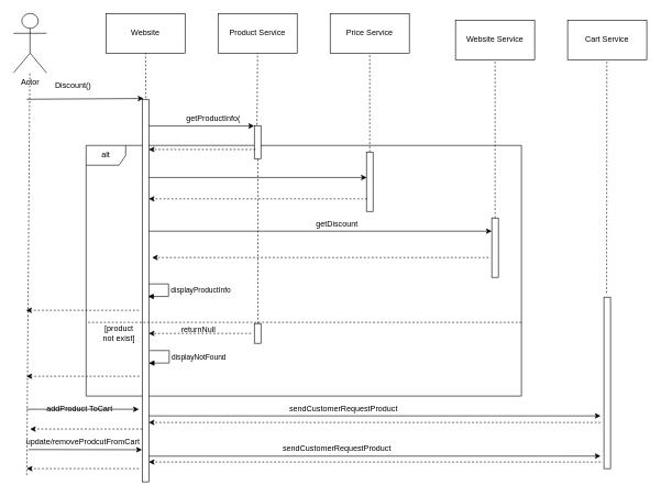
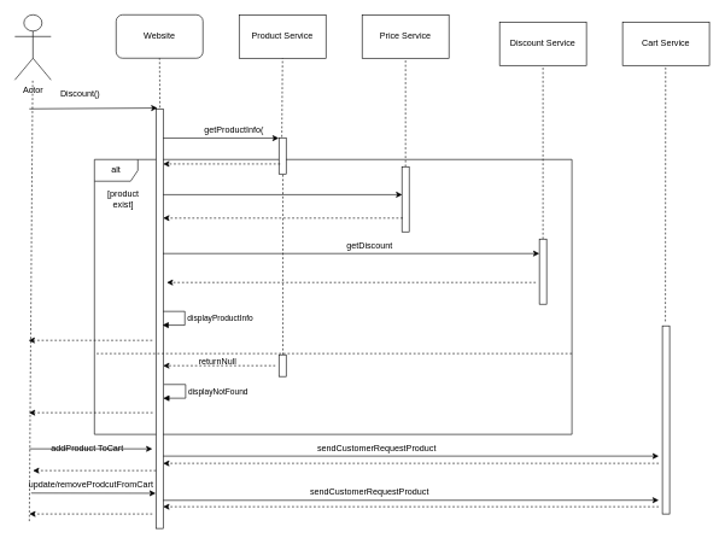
  <mxCell id="0" />
  <mxCell id="1" parent="0" />
  <mxCell id="2" value="alt" style="shape=umlFrame;whiteSpace=wrap;html=1;" vertex="1" parent="1"><mxGeometry x="130" y="220" width="660" height="380" as="geometry" /></mxCell>
  <mxCell id="3" value="Actor" style="shape=umlActor;verticalLabelPosition=bottom;verticalAlign=top;html=1;outlineConnect=0;" parent="1" vertex="1"><mxGeometry x="20" y="20" width="50" height="90" as="geometry" /></mxCell>
  <mxCell id="4" value="" style="endArrow=none;dashed=1;html=1;rounded=0;" parent="1" target="3" edge="1"><mxGeometry width="50" height="50" relative="1" as="geometry"><mxPoint x="40" y="720" as="sourcePoint" /><mxPoint x="80" y="190" as="targetPoint" /></mxGeometry></mxCell>
- <mxCell id="5" value="Website" style="rounded=0;whiteSpace=wrap;html=1;" parent="1" vertex="1"><mxGeometry x="160" y="20" width="120" height="60" as="geometry" /></mxCell>
+ <mxCell id="5" value="Website" style="whiteSpace=wrap;html=1;rounded=1;" parent="1" vertex="1"><mxGeometry x="160" y="20" width="120" height="60" as="geometry" /></mxCell>
  <mxCell id="6" value="Product Service" style="rounded=0;whiteSpace=wrap;html=1;" parent="1" vertex="1"><mxGeometry x="330" y="20" width="120" height="60" as="geometry" /></mxCell>
  <mxCell id="7" value="" style="endArrow=none;dashed=1;html=1;rounded=0;entryX=0.5;entryY=1;entryDx=0;entryDy=0;exitX=0.556;exitY=-0.003;exitDx=0;exitDy=0;exitPerimeter=0;" parent="1" source="13" target="5" edge="1"><mxGeometry width="50" height="50" relative="1" as="geometry"><mxPoint x="220" y="150" as="sourcePoint" /><mxPoint x="240" y="230" as="targetPoint" /></mxGeometry></mxCell>
  <mxCell id="8" value="" style="endArrow=none;dashed=1;html=1;rounded=0;entryX=0.5;entryY=1;entryDx=0;entryDy=0;exitX=0.4;exitY=-0.022;exitDx=0;exitDy=0;exitPerimeter=0;" parent="1" source="15" target="6" edge="1"><mxGeometry width="50" height="50" relative="1" as="geometry"><mxPoint x="460" y="190" as="sourcePoint" /><mxPoint x="440" y="110" as="targetPoint" /></mxGeometry></mxCell>
  <mxCell id="9" value="Price Service" style="rounded=0;whiteSpace=wrap;html=1;" parent="1" vertex="1"><mxGeometry x="500" y="20" width="120" height="60" as="geometry" /></mxCell>
  <mxCell id="10" value="" style="endArrow=none;dashed=1;html=1;rounded=0;entryX=0.5;entryY=1;entryDx=0;entryDy=0;" parent="1" source="19" target="9" edge="1"><mxGeometry width="50" height="50" relative="1" as="geometry"><mxPoint x="700" y="210" as="sourcePoint" /><mxPoint x="699" y="100" as="targetPoint" /></mxGeometry></mxCell>
  <mxCell id="11" value="" style="endArrow=classic;html=1;rounded=0;entryX=0.2;entryY=-0.002;entryDx=0;entryDy=0;entryPerimeter=0;" parent="1" target="13" edge="1"><mxGeometry width="50" height="50" relative="1" as="geometry"><mxPoint x="40" y="150" as="sourcePoint" /><mxPoint x="220" y="150" as="targetPoint" /></mxGeometry></mxCell>
  <mxCell id="12" value="Discount()" style="text;html=1;align=center;verticalAlign=middle;resizable=0;points=[];autosize=1;strokeColor=none;fillColor=none;" parent="1" vertex="1"><mxGeometry x="65" y="120" width="90" height="20" as="geometry" /></mxCell>
  <mxCell id="13" value="" style="html=1;points=[];perimeter=orthogonalPerimeter;" parent="1" vertex="1"><mxGeometry x="215" y="150" width="10" height="580" as="geometry" /></mxCell>
  <mxCell id="14" value="" style="endArrow=classic;html=1;rounded=0;entryX=-0.031;entryY=0.01;entryDx=0;entryDy=0;entryPerimeter=0;" parent="1" source="13" target="15" edge="1"><mxGeometry width="50" height="50" relative="1" as="geometry"><mxPoint x="270" y="210" as="sourcePoint" /><mxPoint x="440" y="192" as="targetPoint" /></mxGeometry></mxCell>
  <mxCell id="15" value="" style="html=1;points=[];perimeter=orthogonalPerimeter;" parent="1" vertex="1"><mxGeometry x="385" y="190" width="10" height="50" as="geometry" /></mxCell>
  <mxCell id="16" value="getProductInfo(&lt;span style=&quot;white-space: pre&quot;&gt;&#09;&lt;/span&gt;" style="text;html=1;align=center;verticalAlign=middle;resizable=0;points=[];autosize=1;strokeColor=none;fillColor=none;" parent="1" vertex="1"><mxGeometry x="275" y="170" width="120" height="20" as="geometry" /></mxCell>
- <mxCell id="17" value="Website Service" style="rounded=0;whiteSpace=wrap;html=1;" parent="1" vertex="1"><mxGeometry x="690" y="30" width="120" height="60" as="geometry" /></mxCell>
+ <mxCell id="17" value="Discount Service" style="rounded=0;whiteSpace=wrap;html=1;" parent="1" vertex="1"><mxGeometry x="690" y="30" width="120" height="60" as="geometry" /></mxCell>
  <mxCell id="18" value="" style="endArrow=none;dashed=1;html=1;rounded=0;entryX=0.5;entryY=1;entryDx=0;entryDy=0;" parent="1" target="17" edge="1"><mxGeometry width="50" height="50" relative="1" as="geometry"><mxPoint x="750" y="330" as="sourcePoint" /><mxPoint x="899" y="100" as="targetPoint" /></mxGeometry></mxCell>
  <mxCell id="19" value="" style="html=1;points=[];perimeter=orthogonalPerimeter;" parent="1" vertex="1"><mxGeometry x="555" y="230" width="10" height="90" as="geometry" /></mxCell>
  <mxCell id="20" value="" style="endArrow=classic;dashed=1;html=1;rounded=0;exitX=0.167;exitY=0.723;exitDx=0;exitDy=0;exitPerimeter=0;" parent="1" source="15" target="13" edge="1"><mxGeometry width="50" height="50" relative="1" as="geometry"><mxPoint x="400" y="229" as="sourcePoint" /><mxPoint x="330" y="210" as="targetPoint" /></mxGeometry></mxCell>
  <mxCell id="21" value="" style="endArrow=classic;html=1;rounded=0;entryX=0.04;entryY=0.429;entryDx=0;entryDy=0;entryPerimeter=0;" parent="1" source="13" target="19" edge="1"><mxGeometry width="50" height="50" relative="1" as="geometry"><mxPoint x="370" y="330" as="sourcePoint" /><mxPoint x="690" y="270" as="targetPoint" /></mxGeometry></mxCell>
  <mxCell id="22" value="" style="endArrow=classic;dashed=1;html=1;rounded=0;exitX=0.12;exitY=0.789;exitDx=0;exitDy=0;exitPerimeter=0;" parent="1" source="19" target="13" edge="1"><mxGeometry width="50" height="50" relative="1" as="geometry"><mxPoint x="690" y="310" as="sourcePoint" /><mxPoint x="270" y="312.41" as="targetPoint" /></mxGeometry></mxCell>
  <mxCell id="23" value="" style="html=1;points=[];perimeter=orthogonalPerimeter;" parent="1" vertex="1"><mxGeometry x="745" y="330" width="10" height="90" as="geometry" /></mxCell>
  <mxCell id="24" value="" style="endArrow=classic;html=1;rounded=0;" parent="1" edge="1" target="23"><mxGeometry width="50" height="50" relative="1" as="geometry"><mxPoint x="224.6" y="350" as="sourcePoint" /><mxPoint x="740" y="340" as="targetPoint" /></mxGeometry></mxCell>
  <mxCell id="25" value="" style="endArrow=classic;dashed=1;html=1;rounded=0;" parent="1" edge="1"><mxGeometry width="50" height="50" relative="1" as="geometry"><mxPoint x="740" y="390" as="sourcePoint" /><mxPoint x="230" y="390" as="targetPoint" /></mxGeometry></mxCell>
  <mxCell id="26" value="getDiscount" style="text;html=1;align=center;verticalAlign=middle;resizable=0;points=[];autosize=1;strokeColor=none;fillColor=none;" parent="1" vertex="1"><mxGeometry x="470" y="330" width="80" height="20" as="geometry" /></mxCell>
  <mxCell id="27" value="displayProductInfo" style="edgeStyle=orthogonalEdgeStyle;html=1;align=left;spacingLeft=2;endArrow=block;rounded=0;" parent="1" edge="1"><mxGeometry relative="1" as="geometry"><mxPoint x="225" y="430" as="sourcePoint" /><Array as="points"><mxPoint x="255" y="430" /><mxPoint x="255" y="449" /></Array><mxPoint x="224" y="449" as="targetPoint" /></mxGeometry></mxCell>
  <mxCell id="28" value="" style="endArrow=classic;dashed=1;html=1;rounded=0;" parent="1" edge="1"><mxGeometry width="50" height="50" relative="1" as="geometry"><mxPoint x="210" y="470" as="sourcePoint" /><mxPoint x="39" y="470" as="targetPoint" /></mxGeometry></mxCell>
  <mxCell id="29" value="Cart Service" style="rounded=0;whiteSpace=wrap;html=1;" vertex="1" parent="1"><mxGeometry x="860" y="30" width="120" height="60" as="geometry" /></mxCell>
  <mxCell id="30" value="" style="endArrow=none;dashed=1;html=1;rounded=0;entryX=0.5;entryY=1;entryDx=0;entryDy=0;exitX=0.417;exitY=-0.024;exitDx=0;exitDy=0;exitPerimeter=0;" edge="1" parent="1" source="31"><mxGeometry width="50" height="50" relative="1" as="geometry"><mxPoint x="919.88" y="419.88" as="sourcePoint" /><mxPoint x="919.5" y="90" as="targetPoint" /></mxGeometry></mxCell>
  <mxCell id="31" value="" style="html=1;points=[];perimeter=orthogonalPerimeter;" vertex="1" parent="1"><mxGeometry x="915" y="450" width="10" height="260" as="geometry" /></mxCell>
  <mxCell id="32" value="" style="endArrow=none;dashed=1;html=1;rounded=0;entryX=0.5;entryY=1;entryDx=0;entryDy=0;" edge="1" parent="1" source="33"><mxGeometry width="50" height="50" relative="1" as="geometry"><mxPoint x="389.5" y="348.9" as="sourcePoint" /><mxPoint x="390.5" y="240" as="targetPoint" /></mxGeometry></mxCell>
  <mxCell id="33" value="" style="html=1;points=[];perimeter=orthogonalPerimeter;" vertex="1" parent="1"><mxGeometry x="385" y="490" width="10" height="30" as="geometry" /></mxCell>
  <mxCell id="34" value="" style="endArrow=none;dashed=1;html=1;rounded=0;entryX=0;entryY=0.706;entryDx=0;entryDy=0;entryPerimeter=0;exitX=1;exitY=0.706;exitDx=0;exitDy=0;exitPerimeter=0;" edge="1" parent="1" source="2" target="2"><mxGeometry width="50" height="50" relative="1" as="geometry"><mxPoint x="80" y="530" as="sourcePoint" /><mxPoint x="130" y="480" as="targetPoint" /></mxGeometry></mxCell>
- <mxCell id="36" value="[product not exist]" style="text;html=1;strokeColor=none;fillColor=none;align=center;verticalAlign=middle;whiteSpace=wrap;rounded=0;" vertex="1" parent="1"><mxGeometry x="150" y="495" width="60" height="20" as="geometry" /></mxCell>
+ <mxCell id="35" value="[product exist]" style="text;html=1;strokeColor=none;fillColor=none;align=center;verticalAlign=middle;whiteSpace=wrap;rounded=0;" vertex="1" parent="1"><mxGeometry x="140" y="265" width="60" height="20" as="geometry" /></mxCell>
  <mxCell id="37" value="" style="endArrow=classic;dashed=1;html=1;rounded=0;" edge="1" parent="1"><mxGeometry width="50" height="50" relative="1" as="geometry"><mxPoint x="380" y="505" as="sourcePoint" /><mxPoint x="225" y="505" as="targetPoint" /></mxGeometry></mxCell>
  <mxCell id="38" value="returnNull" style="text;html=1;align=center;verticalAlign=middle;resizable=0;points=[];autosize=1;strokeColor=none;fillColor=none;" vertex="1" parent="1"><mxGeometry x="265" y="490" width="70" height="20" as="geometry" /></mxCell>
  <mxCell id="39" value="" style="endArrow=classic;html=1;rounded=0;" edge="1" parent="1"><mxGeometry width="50" height="50" relative="1" as="geometry"><mxPoint x="40" y="620" as="sourcePoint" /><mxPoint x="210" y="620" as="targetPoint" /></mxGeometry></mxCell>
  <mxCell id="40" value="addProduct ToCart" style="text;html=1;align=center;verticalAlign=middle;resizable=0;points=[];autosize=1;strokeColor=none;fillColor=none;" vertex="1" parent="1"><mxGeometry x="60" y="610" width="120" height="20" as="geometry" /></mxCell>
  <mxCell id="41" value="" style="endArrow=classic;dashed=1;html=1;rounded=0;" edge="1" parent="1"><mxGeometry width="50" height="50" relative="1" as="geometry"><mxPoint x="215" y="650" as="sourcePoint" /><mxPoint x="45" y="650" as="targetPoint" /></mxGeometry></mxCell>
  <mxCell id="42" value="" style="endArrow=classic;html=1;rounded=0;entryX=0.972;entryY=1.07;entryDx=0;entryDy=0;entryPerimeter=0;" edge="1" parent="1" target="43"><mxGeometry width="50" height="50" relative="1" as="geometry"><mxPoint x="42.5" y="681.14" as="sourcePoint" /><mxPoint x="217.5" y="680" as="targetPoint" /></mxGeometry></mxCell>
  <mxCell id="43" value="update/removeProdcutFromCart" style="text;html=1;align=center;verticalAlign=middle;resizable=0;points=[];autosize=1;strokeColor=none;fillColor=none;" vertex="1" parent="1"><mxGeometry x="30" y="660" width="190" height="20" as="geometry" /></mxCell>
  <mxCell id="44" value="" style="endArrow=classic;dashed=1;html=1;rounded=0;" edge="1" parent="1"><mxGeometry width="50" height="50" relative="1" as="geometry"><mxPoint x="210" y="710" as="sourcePoint" /><mxPoint x="40" y="710" as="targetPoint" /></mxGeometry></mxCell>
  <mxCell id="45" value="displayNotFound" style="edgeStyle=orthogonalEdgeStyle;html=1;align=left;spacingLeft=2;endArrow=block;rounded=0;" edge="1" parent="1"><mxGeometry relative="1" as="geometry"><mxPoint x="226" y="531" as="sourcePoint" /><Array as="points"><mxPoint x="256" y="531" /><mxPoint x="256" y="550" /></Array><mxPoint x="225" y="550" as="targetPoint" /></mxGeometry></mxCell>
  <mxCell id="46" value="" style="endArrow=classic;dashed=1;html=1;rounded=0;" edge="1" parent="1"><mxGeometry width="50" height="50" relative="1" as="geometry"><mxPoint x="210.5" y="570" as="sourcePoint" /><mxPoint x="39.5" y="570" as="targetPoint" /></mxGeometry></mxCell>
  <mxCell id="47" value="" style="endArrow=classic;html=1;rounded=0;" edge="1" parent="1"><mxGeometry width="50" height="50" relative="1" as="geometry"><mxPoint x="225" y="630" as="sourcePoint" /><mxPoint x="910" y="630" as="targetPoint" /></mxGeometry></mxCell>
  <mxCell id="48" value="" style="endArrow=classic;dashed=1;html=1;rounded=0;" edge="1" parent="1"><mxGeometry width="50" height="50" relative="1" as="geometry"><mxPoint x="910" y="640" as="sourcePoint" /><mxPoint x="225" y="640" as="targetPoint" /></mxGeometry></mxCell>
  <mxCell id="49" value="" style="endArrow=classic;dashed=1;html=1;rounded=0;" edge="1" parent="1"><mxGeometry width="50" height="50" relative="1" as="geometry"><mxPoint x="910" y="700" as="sourcePoint" /><mxPoint x="225" y="700" as="targetPoint" /></mxGeometry></mxCell>
  <mxCell id="50" value="" style="endArrow=classic;html=1;rounded=0;" edge="1" parent="1"><mxGeometry width="50" height="50" relative="1" as="geometry"><mxPoint x="225" y="691.14" as="sourcePoint" /><mxPoint x="910" y="691" as="targetPoint" /></mxGeometry></mxCell>
  <mxCell id="51" value="sendCustomerRequestProduct" style="text;html=1;align=center;verticalAlign=middle;resizable=0;points=[];autosize=1;strokeColor=none;fillColor=none;" vertex="1" parent="1"><mxGeometry x="430" y="610" width="180" height="20" as="geometry" /></mxCell>
  <mxCell id="52" value="sendCustomerRequestProduct" style="text;html=1;align=center;verticalAlign=middle;resizable=0;points=[];autosize=1;strokeColor=none;fillColor=none;" vertex="1" parent="1"><mxGeometry x="420" y="670" width="180" height="20" as="geometry" /></mxCell>
